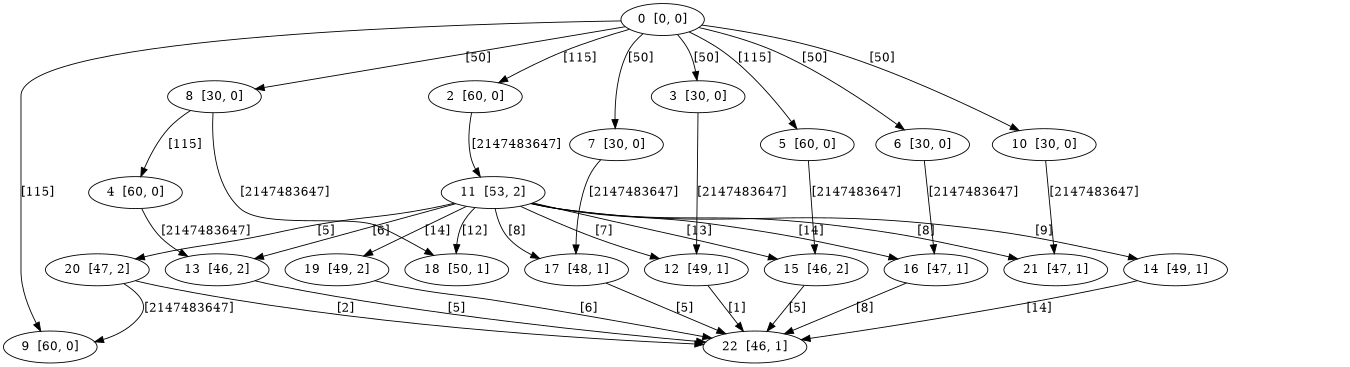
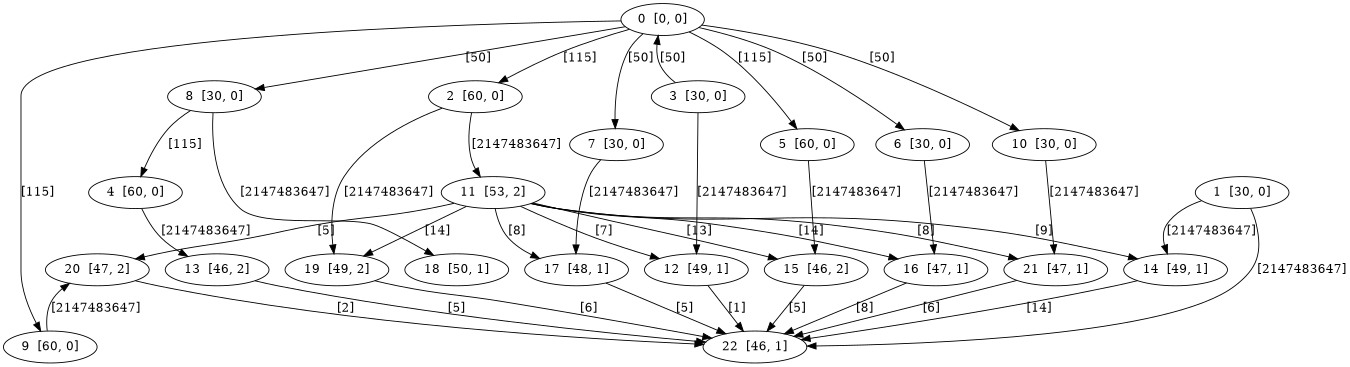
  digraph {
    n1 [label="0  [0, 0]"]
    n2 [label="2  [60, 0]"]
    n3 [label="3  [30, 0]"]
    n4 [label="5  [60, 0]"]
    n5 [label="6  [30, 0]"]
    n6 [label="7  [30, 0]"]
    n7 [label="8  [30, 0]"]
    n8 [label="9  [60, 0]"]
    n9 [label="10  [30, 0]"]
+   n10 [label="1  [30, 0]"]
    n11 [label="14  [49, 1]"]
    n12 [label="22  [46, 1]"]
    n13 [label="11  [53, 2]"]
    n14 [label="19  [49, 2]"]
    n15 [label="12  [49, 1]"]
    n16 [label="4  [60, 0]"]
    n17 [label="13  [46, 2]"]
    n18 [label="15  [46, 2]"]
    n19 [label="16  [47, 1]"]
    n20 [label="17  [48, 1]"]
    n21 [label="18  [50, 1]"]
    n22 [label="20  [47, 2]"]
    n23 [label="21  [47, 1]"]
    n1 -> n2 [label="[115]"]
-   n1 -> n3 [label="[50]"]
+   n3 -> n1 [label="[50]"]
    n1 -> n4 [label="[115]"]
    n1 -> n5 [label="[50]"]
    n1 -> n6 [label="[50]"]
    n1 -> n7 [label="[50]"]
    n1 -> n8 [label="[115]"]
    n1 -> n9 [label="[50]"]
    n2 -> n13 [label="[2147483647]"]
+   n2 -> n14 [label="[2147483647]"]
    n3 -> n15 [label="[2147483647]"]
    n4 -> n18 [label="[2147483647]"]
    n5 -> n19 [label="[2147483647]"]
    n6 -> n20 [label="[2147483647]"]
    n7 -> n16 [label="[115]"]
    n7 -> n21 [label="[2147483647]"]
-   n22 -> n8 [label="[2147483647]"]
+   n8 -> n22 [label="[2147483647]"]
    n9 -> n23 [label="[2147483647]"]
+   n10 -> n11 [label="[2147483647]"]
+   n10 -> n12 [label="[2147483647]"]
    n11 -> n12 [label="[14]"]
    n13 -> n11 [label="[9]"]
    n13 -> n14 [label="[14]"]
    n13 -> n15 [label="[7]"]
-   n13 -> n17 [label="[6]"]
    n13 -> n18 [label="[13]"]
    n13 -> n19 [label="[14]"]
    n13 -> n20 [label="[8]"]
-   n13 -> n21 [label="[12]"]
    n13 -> n22 [label="[5]"]
    n13 -> n23 [label="[8]"]
    n14 -> n12 [label="[6]"]
    n15 -> n12 [label="[1]"]
    n16 -> n17 [label="[2147483647]"]
    n17 -> n12 [label="[5]"]
    n18 -> n12 [label="[5]"]
    n19 -> n12 [label="[8]"]
    n20 -> n12 [label="[5]"]
    n22 -> n12 [label="[2]"]
+   n23 -> n12 [label="[6]"]
  }
